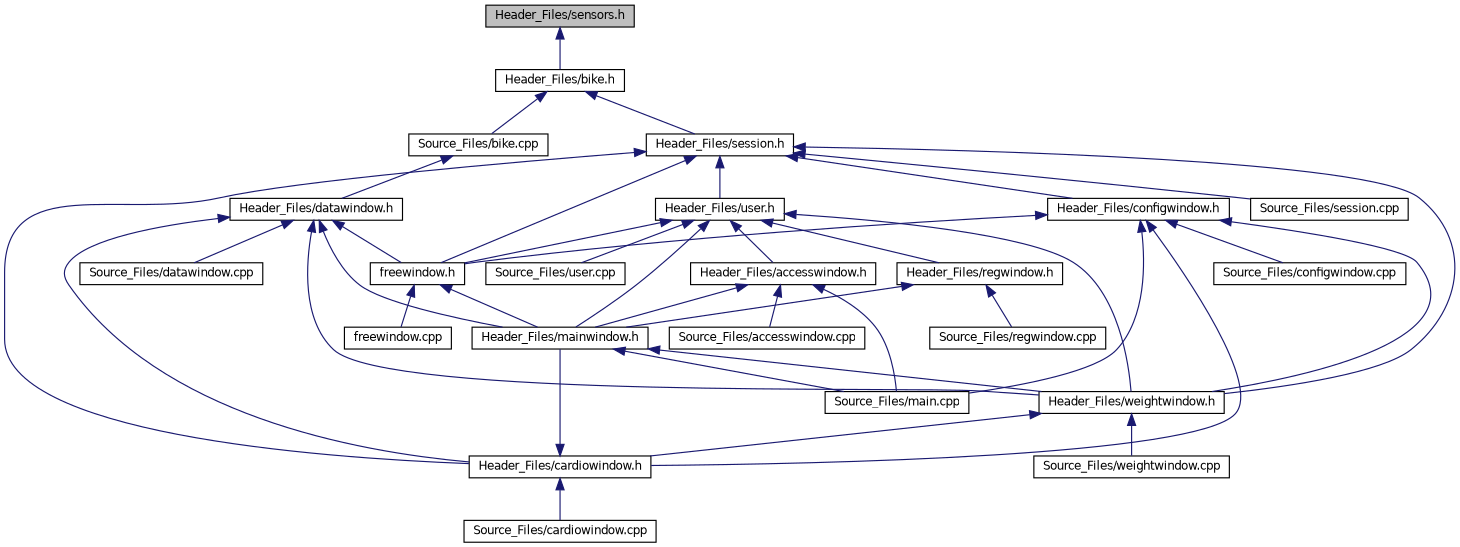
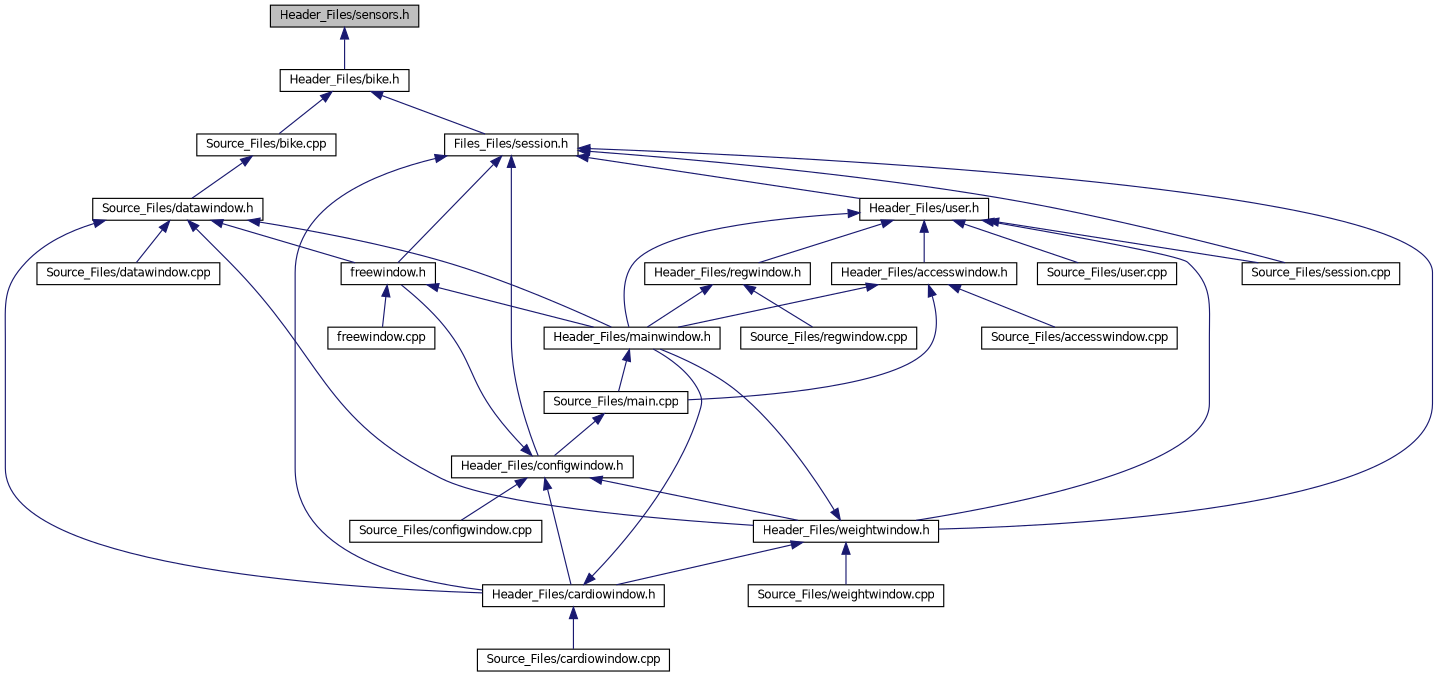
  digraph {
    node [color=black fillcolor=white fontname=Helvetica fontsize=10 shape=record style=filled]
    edge [color=midnightblue dir=back fontname=Helvetica fontsize=10 labelfontname=Helvetica labelfontsize=10 style=solid]
    n1 [fillcolor=grey75 fontcolor=black height=0.2 label="Header_Files/sensors.h" width=0.4]
    n2 [height=0.2 label="Header_Files/bike.h" width=0.4]
-   n3 [height=0.2 label="Header_Files/session.h" width=0.4]
+   n3 [height=0.2 label="Files_Files/session.h" width=0.4]
    n4 [height=0.2 label="Source_Files/bike.cpp" width=0.4]
    n5 [height=0.2 label="freewindow.h" width=0.4]
    n6 [height=0.2 label="Header_Files/user.h" width=0.4]
    n7 [height=0.2 label="Header_Files/cardiowindow.h" width=0.4]
    n8 [height=0.2 label="Header_Files/weightwindow.h" width=0.4]
    n9 [height=0.2 label="Header_Files/configwindow.h" width=0.4]
    n10 [height=0.2 label="Source_Files/session.cpp" width=0.4]
-   n11 [height=0.2 label="Header_Files/datawindow.h" width=0.4]
+   n11 [height=0.2 label="Source_Files/datawindow.h" width=0.4]
    n12 [height=0.2 label="freewindow.cpp" width=0.4]
    n13 [height=0.2 label="Header_Files/mainwindow.h" width=0.4]
    n14 [height=0.2 label="Header_Files/accesswindow.h" width=0.4]
    n15 [height=0.2 label="Header_Files/regwindow.h" width=0.4]
    n16 [height=0.2 label="Source_Files/user.cpp" width=0.4]
    n17 [height=0.2 label="Source_Files/cardiowindow.cpp" width=0.4]
    n18 [height=0.2 label="Source_Files/weightwindow.cpp" width=0.4]
    n19 [height=0.2 label="Source_Files/main.cpp" width=0.4]
    n20 [height=0.2 label="Source_Files/configwindow.cpp" width=0.4]
    n21 [height=0.2 label="Source_Files/datawindow.cpp" width=0.4]
    n22 [height=0.2 label="Source_Files/accesswindow.cpp" width=0.4]
    n23 [height=0.2 label="Source_Files/regwindow.cpp" width=0.4]
    n1 -> n2
    n2 -> n3
    n2 -> n4
    n3 -> n5
    n3 -> n6
    n3 -> n7
    n3 -> n8
    n3 -> n9
    n3 -> n10
    n4 -> n11
    n5 -> n12
    n5 -> n13
-   n6 -> n5
+   n6 -> n10
    n6 -> n8
    n6 -> n13
    n6 -> n14
    n6 -> n15
    n6 -> n16
    n7 -> n13
    n7 -> n17
    n8 -> n7
-   n13 -> n8
+   n8 -> n13
    n8 -> n18
    n9 -> n5
    n9 -> n7
    n9 -> n8
-   n9 -> n19
+   n19 -> n9
    n9 -> n20
    n11 -> n5
    n11 -> n7
    n11 -> n8
    n11 -> n13
    n11 -> n21
    n13 -> n19
    n14 -> n13
    n14 -> n19
    n14 -> n22
    n15 -> n13
    n15 -> n23
  }
